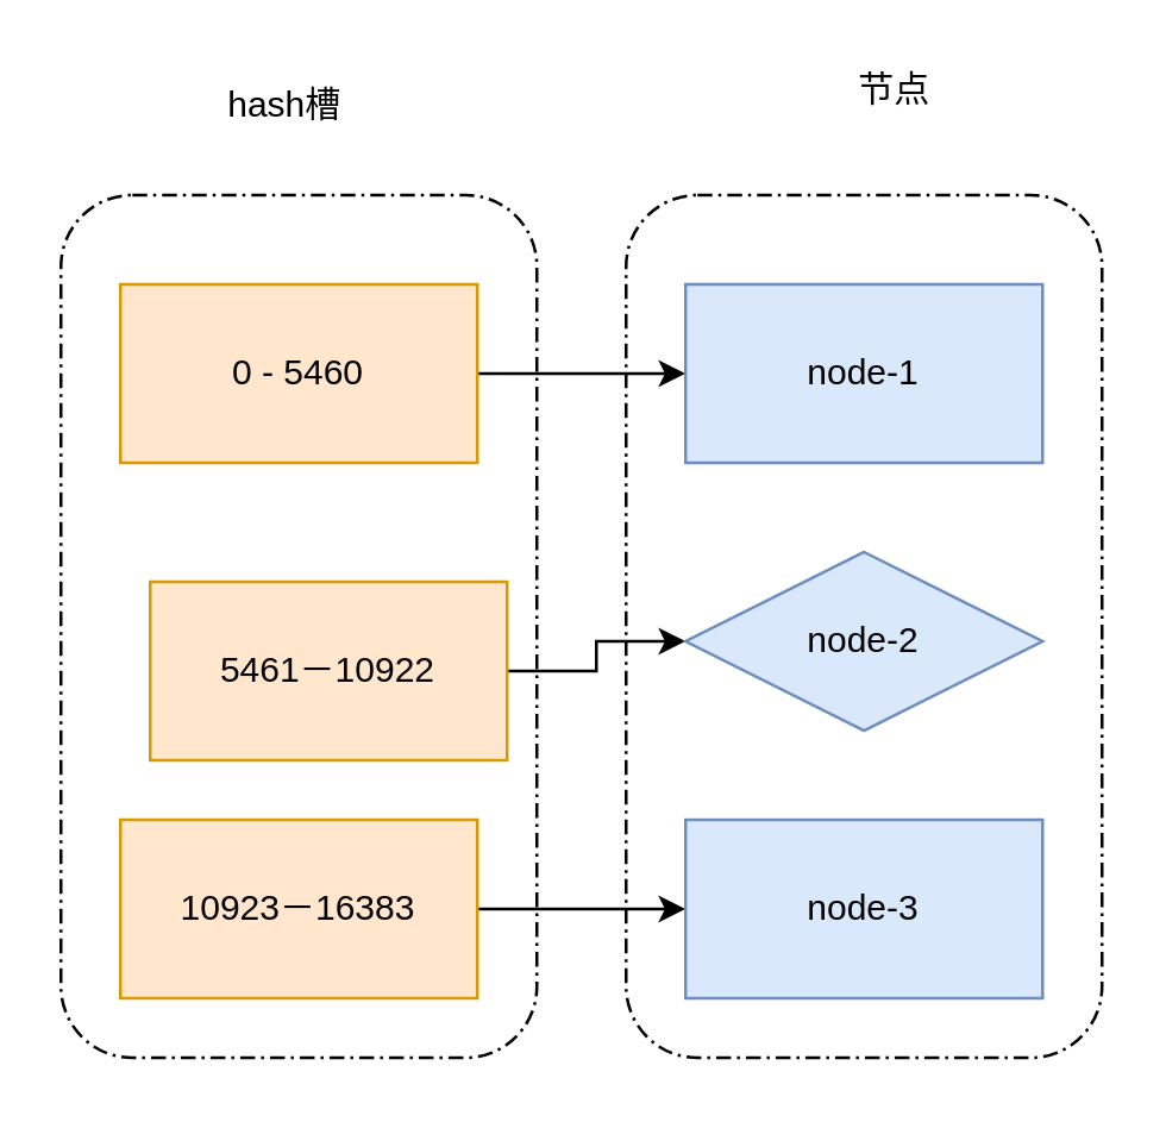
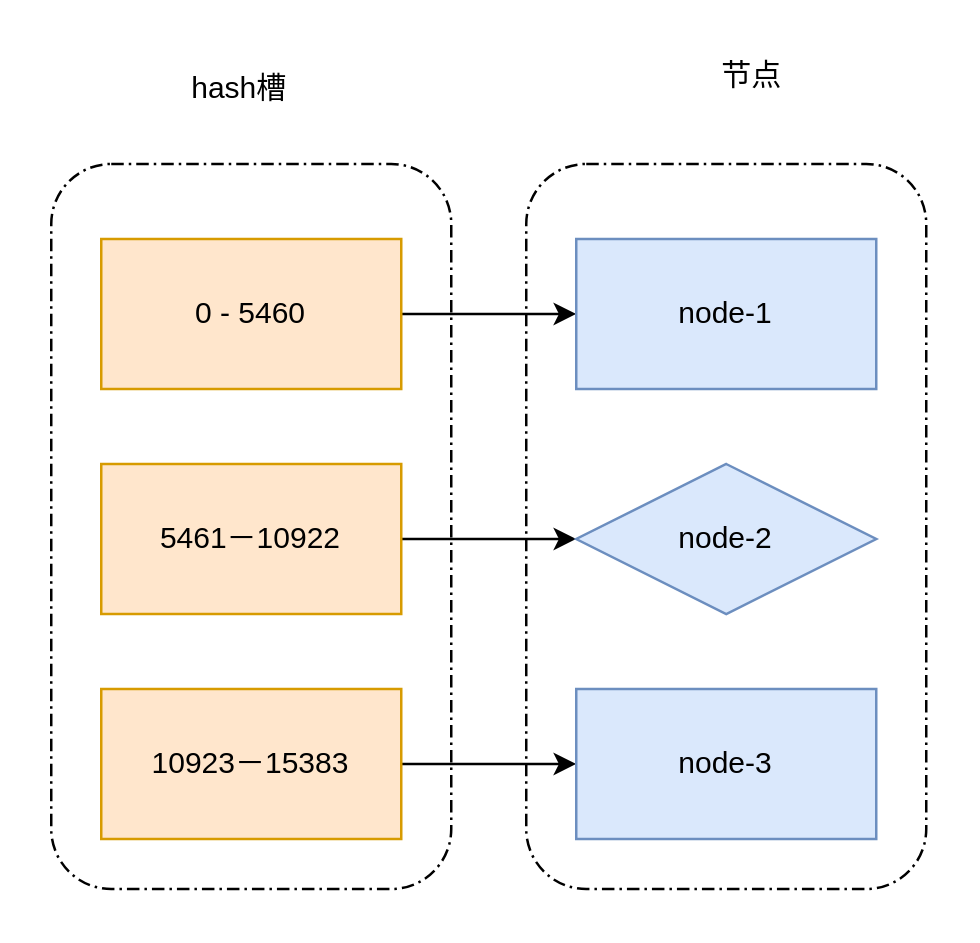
  <mxCell id="0" />
  <mxCell id="1" parent="0" />
  <mxCell id="2" value="" style="points=[[0.25,0,0],[0.5,0,0],[0.75,0,0],[1,0.25,0],[1,0.5,0],[1,0.75,0],[0.75,1,0],[0.5,1,0],[0.25,1,0],[0,0.75,0],[0,0.5,0],[0,0.25,0]];rounded=1;dashed=1;dashPattern=5 2 1 2;labelPosition=center;verticalLabelPosition=top;align=right;verticalAlign=bottom;fontSize=8;" vertex="1" parent="1"><mxGeometry x="210" y="65" width="160" height="290" as="geometry" /></mxCell>
  <mxCell id="3" value="" style="points=[[0.25,0,0],[0.5,0,0],[0.75,0,0],[1,0.25,0],[1,0.5,0],[1,0.75,0],[0.75,1,0],[0.5,1,0],[0.25,1,0],[0,0.75,0],[0,0.5,0],[0,0.25,0]];rounded=1;dashed=1;dashPattern=5 2 1 2;labelPosition=center;verticalLabelPosition=top;align=right;verticalAlign=bottom;fontSize=8;" vertex="1" parent="1"><mxGeometry x="20" y="65" width="160" height="290" as="geometry" /></mxCell>
  <mxCell id="4" style="edgeStyle=orthogonalEdgeStyle;rounded=0;orthogonalLoop=1;jettySize=auto;html=1;exitX=1;exitY=0.5;exitDx=0;exitDy=0;entryX=0;entryY=0.5;entryDx=0;entryDy=0;" edge="1" parent="1" source="5" target="6"><mxGeometry relative="1" as="geometry" /></mxCell>
  <mxCell id="5" value="0 - 5460" style="rounded=0;whiteSpace=wrap;html=1;fillColor=#ffe6cc;strokeColor=#d79b00;" vertex="1" parent="1"><mxGeometry x="40" y="95" width="120" height="60" as="geometry" /></mxCell>
  <mxCell id="6" value="node-1" style="rounded=0;whiteSpace=wrap;html=1;fillColor=#dae8fc;strokeColor=#6c8ebf;" vertex="1" parent="1"><mxGeometry x="230" y="95" width="120" height="60" as="geometry" /></mxCell>
  <mxCell id="7" style="edgeStyle=orthogonalEdgeStyle;rounded=0;orthogonalLoop=1;jettySize=auto;html=1;exitX=1;exitY=0.5;exitDx=0;exitDy=0;entryX=0;entryY=0.5;entryDx=0;entryDy=0;" edge="1" parent="1" source="8" target="11"><mxGeometry relative="1" as="geometry" /></mxCell>
- <mxCell id="8" value="&lt;span&gt;5461－10922&lt;/span&gt;" style="rounded=0;whiteSpace=wrap;html=1;fillColor=#ffe6cc;strokeColor=#d79b00;" vertex="1" parent="1"><mxGeometry x="50" y="195" width="120" height="60" as="geometry" /></mxCell>
+ <mxCell id="8" value="&lt;span&gt;5461－10922&lt;/span&gt;" style="rounded=0;whiteSpace=wrap;html=1;fillColor=#ffe6cc;strokeColor=#d79b00;" vertex="1" parent="1"><mxGeometry x="40" y="185" width="120" height="60" as="geometry" /></mxCell>
  <mxCell id="9" style="edgeStyle=orthogonalEdgeStyle;rounded=0;orthogonalLoop=1;jettySize=auto;html=1;exitX=1;exitY=0.5;exitDx=0;exitDy=0;entryX=0;entryY=0.5;entryDx=0;entryDy=0;" edge="1" parent="1" source="10" target="12"><mxGeometry relative="1" as="geometry" /></mxCell>
- <mxCell id="10" value="&lt;span&gt;10923－16383&lt;/span&gt;" style="rounded=0;whiteSpace=wrap;html=1;fillColor=#ffe6cc;strokeColor=#d79b00;" vertex="1" parent="1"><mxGeometry x="40" y="275" width="120" height="60" as="geometry" /></mxCell>
+ <mxCell id="10" value="&lt;span&gt;10923－15383&lt;/span&gt;" style="rounded=0;whiteSpace=wrap;html=1;fillColor=#ffe6cc;strokeColor=#d79b00;" vertex="1" parent="1"><mxGeometry x="40" y="275" width="120" height="60" as="geometry" /></mxCell>
  <mxCell id="11" value="node-2" style="rhombus;whiteSpace=wrap;html=1;fillColor=#dae8fc;strokeColor=#6c8ebf;" vertex="1" parent="1"><mxGeometry x="230" y="185" width="120" height="60" as="geometry" /></mxCell>
  <mxCell id="12" value="node-3" style="rounded=0;whiteSpace=wrap;html=1;fillColor=#dae8fc;strokeColor=#6c8ebf;" vertex="1" parent="1"><mxGeometry x="230" y="275" width="120" height="60" as="geometry" /></mxCell>
  <mxCell id="13" value="hash槽" style="text;html=1;align=center;verticalAlign=middle;resizable=0;points=[];autosize=1;strokeColor=none;fillColor=none;" vertex="1" parent="1"><mxGeometry x="70" y="25" width="50" height="20" as="geometry" /></mxCell>
  <mxCell id="14" value="节点" style="text;html=1;align=center;verticalAlign=middle;resizable=0;points=[];autosize=1;strokeColor=none;fillColor=none;" vertex="1" parent="1"><mxGeometry x="280" y="20" width="40" height="20" as="geometry" /></mxCell>
